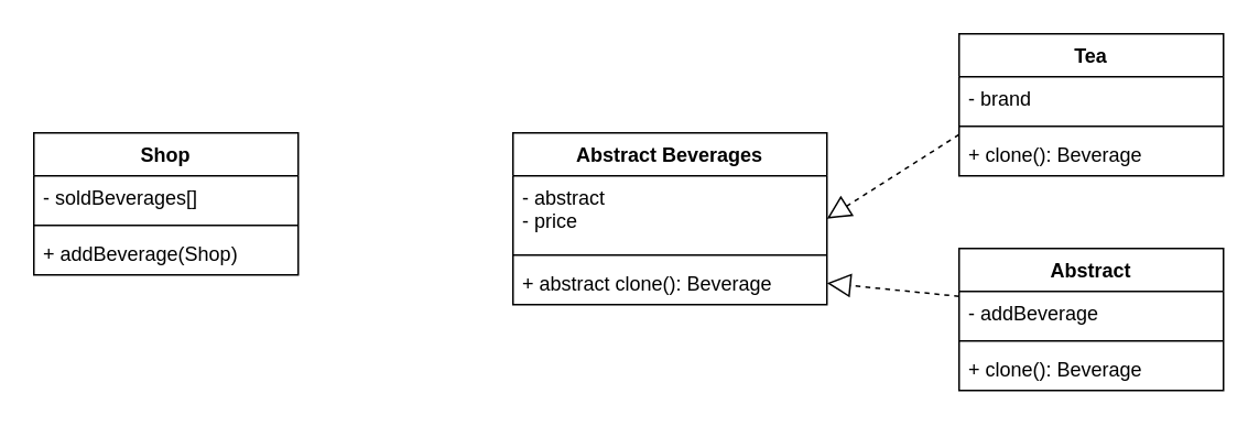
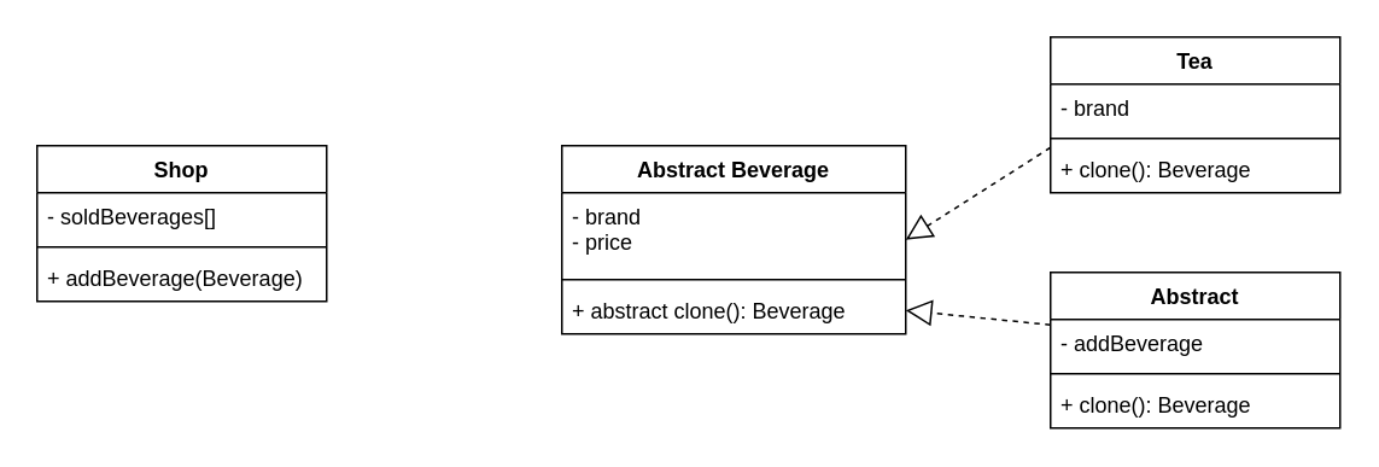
  <mxCell id="0" />
  <mxCell id="1" parent="0" />
  <mxCell id="2" value="Shop" style="swimlane;fontStyle=1;align=center;verticalAlign=top;childLayout=stackLayout;horizontal=1;startSize=26;horizontalStack=0;resizeParent=1;resizeParentMax=0;resizeLast=0;collapsible=1;marginBottom=0;whiteSpace=wrap;html=1;" vertex="1" parent="1"><mxGeometry x="20" y="80" width="160" height="86" as="geometry" /></mxCell>
  <mxCell id="3" value="- soldBeverages[]" style="text;strokeColor=none;fillColor=none;align=left;verticalAlign=top;spacingLeft=4;spacingRight=4;overflow=hidden;rotatable=0;points=[[0,0.5],[1,0.5]];portConstraint=eastwest;whiteSpace=wrap;html=1;" vertex="1" parent="2"><mxGeometry y="26" width="160" height="26" as="geometry" /></mxCell>
  <mxCell id="4" value="" style="line;strokeWidth=1;fillColor=none;align=left;verticalAlign=middle;spacingTop=-1;spacingLeft=3;spacingRight=3;rotatable=0;labelPosition=right;points=[];portConstraint=eastwest;strokeColor=inherit;" vertex="1" parent="2"><mxGeometry y="52" width="160" height="8" as="geometry" /></mxCell>
- <mxCell id="5" value="+ addBeverage(Shop)" style="text;strokeColor=none;fillColor=none;align=left;verticalAlign=top;spacingLeft=4;spacingRight=4;overflow=hidden;rotatable=0;points=[[0,0.5],[1,0.5]];portConstraint=eastwest;whiteSpace=wrap;html=1;" vertex="1" parent="2"><mxGeometry y="60" width="160" height="26" as="geometry" /></mxCell>
- <mxCell id="6" value="Abstract Beverages" style="swimlane;fontStyle=1;align=center;verticalAlign=top;childLayout=stackLayout;horizontal=1;startSize=26;horizontalStack=0;resizeParent=1;resizeParentMax=0;resizeLast=0;collapsible=1;marginBottom=0;whiteSpace=wrap;html=1;" vertex="1" parent="1"><mxGeometry x="310" y="80" width="190" height="104" as="geometry" /></mxCell>
- <mxCell id="7" value="- abstract&lt;div&gt;- price&lt;/div&gt;" style="text;strokeColor=none;fillColor=none;align=left;verticalAlign=top;spacingLeft=4;spacingRight=4;overflow=hidden;rotatable=0;points=[[0,0.5],[1,0.5]];portConstraint=eastwest;whiteSpace=wrap;html=1;" vertex="1" parent="6"><mxGeometry y="26" width="190" height="44" as="geometry" /></mxCell>
+ <mxCell id="5" value="+ addBeverage(Beverage)" style="text;strokeColor=none;fillColor=none;align=left;verticalAlign=top;spacingLeft=4;spacingRight=4;overflow=hidden;rotatable=0;points=[[0,0.5],[1,0.5]];portConstraint=eastwest;whiteSpace=wrap;html=1;" vertex="1" parent="2"><mxGeometry y="60" width="160" height="26" as="geometry" /></mxCell>
+ <mxCell id="6" value="Abstract Beverage" style="swimlane;fontStyle=1;align=center;verticalAlign=top;childLayout=stackLayout;horizontal=1;startSize=26;horizontalStack=0;resizeParent=1;resizeParentMax=0;resizeLast=0;collapsible=1;marginBottom=0;whiteSpace=wrap;html=1;" vertex="1" parent="1"><mxGeometry x="310" y="80" width="190" height="104" as="geometry" /></mxCell>
+ <mxCell id="7" value="- brand&lt;div&gt;- price&lt;/div&gt;" style="text;strokeColor=none;fillColor=none;align=left;verticalAlign=top;spacingLeft=4;spacingRight=4;overflow=hidden;rotatable=0;points=[[0,0.5],[1,0.5]];portConstraint=eastwest;whiteSpace=wrap;html=1;" vertex="1" parent="6"><mxGeometry y="26" width="190" height="44" as="geometry" /></mxCell>
  <mxCell id="8" value="" style="line;strokeWidth=1;fillColor=none;align=left;verticalAlign=middle;spacingTop=-1;spacingLeft=3;spacingRight=3;rotatable=0;labelPosition=right;points=[];portConstraint=eastwest;strokeColor=inherit;" vertex="1" parent="6"><mxGeometry y="70" width="190" height="8" as="geometry" /></mxCell>
  <mxCell id="9" value="+ abstract clone(): Beverage&lt;div&gt;&lt;br&gt;&lt;/div&gt;" style="text;strokeColor=none;fillColor=none;align=left;verticalAlign=top;spacingLeft=4;spacingRight=4;overflow=hidden;rotatable=0;points=[[0,0.5],[1,0.5]];portConstraint=eastwest;whiteSpace=wrap;html=1;" vertex="1" parent="6"><mxGeometry y="78" width="190" height="26" as="geometry" /></mxCell>
  <mxCell id="10" value="" style="endArrow=block;dashed=1;endFill=0;endSize=12;html=1;rounded=0;exitX=0;exitY=0.5;exitDx=0;exitDy=0;entryX=1;entryY=0.5;entryDx=0;entryDy=0;" edge="1" parent="1" target="6"><mxGeometry width="160" relative="1" as="geometry"><mxPoint x="580" y="81" as="sourcePoint" /><mxPoint x="560" y="-10" as="targetPoint" /></mxGeometry></mxCell>
  <mxCell id="11" value="" style="endArrow=block;dashed=1;endFill=0;endSize=12;html=1;rounded=0;entryX=1;entryY=0.5;entryDx=0;entryDy=0;exitX=0;exitY=0.5;exitDx=0;exitDy=0;" edge="1" parent="1" target="9"><mxGeometry width="160" relative="1" as="geometry"><mxPoint x="580" y="179" as="sourcePoint" /><mxPoint x="500" y="210" as="targetPoint" /></mxGeometry></mxCell>
  <mxCell id="12" value="Tea" style="swimlane;fontStyle=1;align=center;verticalAlign=top;childLayout=stackLayout;horizontal=1;startSize=26;horizontalStack=0;resizeParent=1;resizeParentMax=0;resizeLast=0;collapsible=1;marginBottom=0;whiteSpace=wrap;html=1;" vertex="1" parent="1"><mxGeometry x="580" y="20" width="160" height="86" as="geometry" /></mxCell>
  <mxCell id="13" value="- brand" style="text;strokeColor=none;fillColor=none;align=left;verticalAlign=top;spacingLeft=4;spacingRight=4;overflow=hidden;rotatable=0;points=[[0,0.5],[1,0.5]];portConstraint=eastwest;whiteSpace=wrap;html=1;" vertex="1" parent="12"><mxGeometry y="26" width="160" height="26" as="geometry" /></mxCell>
  <mxCell id="14" value="" style="line;strokeWidth=1;fillColor=none;align=left;verticalAlign=middle;spacingTop=-1;spacingLeft=3;spacingRight=3;rotatable=0;labelPosition=right;points=[];portConstraint=eastwest;strokeColor=inherit;" vertex="1" parent="12"><mxGeometry y="52" width="160" height="8" as="geometry" /></mxCell>
  <mxCell id="15" value="+ clone(): Beverage" style="text;strokeColor=none;fillColor=none;align=left;verticalAlign=top;spacingLeft=4;spacingRight=4;overflow=hidden;rotatable=0;points=[[0,0.5],[1,0.5]];portConstraint=eastwest;whiteSpace=wrap;html=1;" vertex="1" parent="12"><mxGeometry y="60" width="160" height="26" as="geometry" /></mxCell>
  <mxCell id="16" value="Abstract" style="swimlane;fontStyle=1;align=center;verticalAlign=top;childLayout=stackLayout;horizontal=1;startSize=26;horizontalStack=0;resizeParent=1;resizeParentMax=0;resizeLast=0;collapsible=1;marginBottom=0;whiteSpace=wrap;html=1;" vertex="1" parent="1"><mxGeometry x="580" y="150" width="160" height="86" as="geometry" /></mxCell>
  <mxCell id="17" value="- addBeverage" style="text;strokeColor=none;fillColor=none;align=left;verticalAlign=top;spacingLeft=4;spacingRight=4;overflow=hidden;rotatable=0;points=[[0,0.5],[1,0.5]];portConstraint=eastwest;whiteSpace=wrap;html=1;" vertex="1" parent="16"><mxGeometry y="26" width="160" height="26" as="geometry" /></mxCell>
  <mxCell id="18" value="" style="line;strokeWidth=1;fillColor=none;align=left;verticalAlign=middle;spacingTop=-1;spacingLeft=3;spacingRight=3;rotatable=0;labelPosition=right;points=[];portConstraint=eastwest;strokeColor=inherit;" vertex="1" parent="16"><mxGeometry y="52" width="160" height="8" as="geometry" /></mxCell>
  <mxCell id="19" value="+ clone(): Beverage" style="text;strokeColor=none;fillColor=none;align=left;verticalAlign=top;spacingLeft=4;spacingRight=4;overflow=hidden;rotatable=0;points=[[0,0.5],[1,0.5]];portConstraint=eastwest;whiteSpace=wrap;html=1;" vertex="1" parent="16"><mxGeometry y="60" width="160" height="26" as="geometry" /></mxCell>
